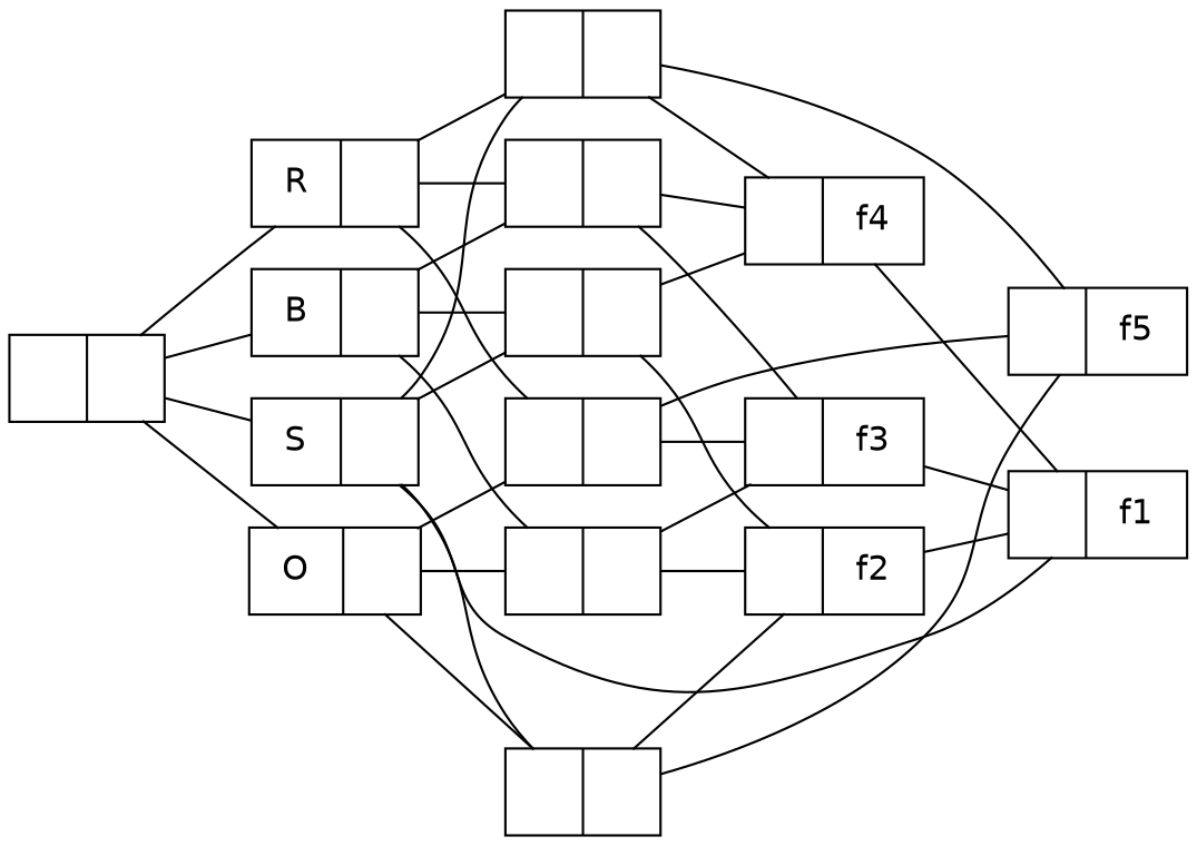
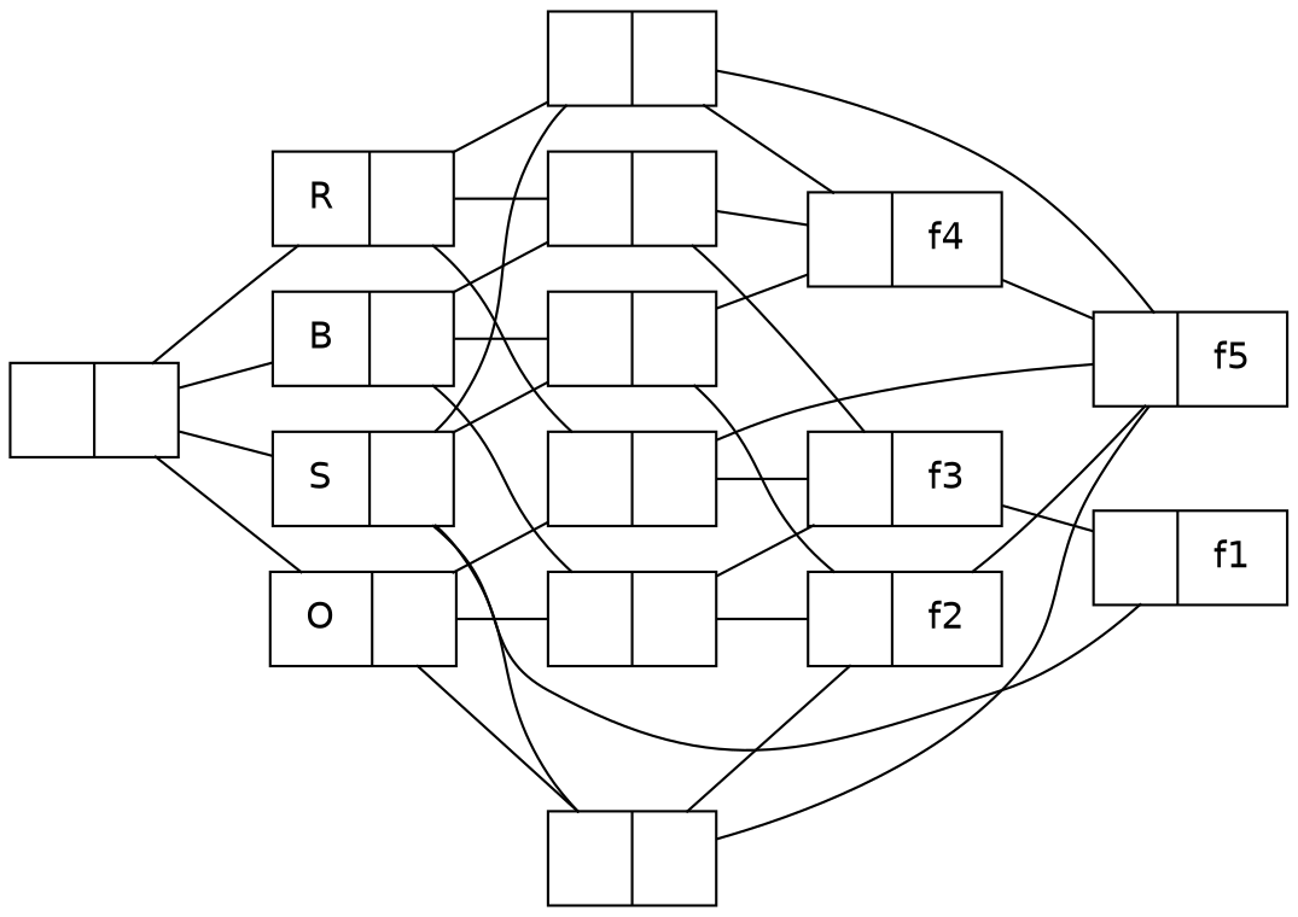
  digraph {
    rankdir=LR
    node [fontname=Helvetica margin="0.2,0.055" shape=record]
    edge [dir=none]
    n1 [label="{|f1}"]
    n2 [label="{|f5}"]
    n3 [label="{|f4}"]
    n4 [label="{|}"]
    n5 [label="{|f3}"]
    n6 [label="{|}"]
    n7 [label="{|}"]
    n8 [label="{R|}"]
    n9 [label="{|f2}"]
    n10 [label="{|}"]
    n11 [label="{|}"]
    n12 [label="{S|}"]
    n13 [label="{|}"]
    n14 [label="{O|}"]
    n15 [label="{B|}"]
    n16 [label="{|}"]
-   n3 -> n1
+   n3 -> n2
    n4 -> n2
    n4 -> n3
    n5 -> n1
    n6 -> n2
    n6 -> n5
    n7 -> n3
    n7 -> n5
    n8 -> n4
    n8 -> n6
    n8 -> n7
-   n9 -> n1
+   n9 -> n2
    n10 -> n2
    n10 -> n9
    n11 -> n3
    n11 -> n9
    n12 -> n1
    n12 -> n4
    n12 -> n10
    n12 -> n11
    n13 -> n5
    n13 -> n9
    n14 -> n6
    n14 -> n10
    n14 -> n13
    n15 -> n7
    n15 -> n11
    n15 -> n13
    n16 -> n8
    n16 -> n12
    n16 -> n14
    n16 -> n15
  }
